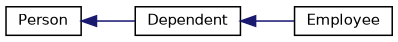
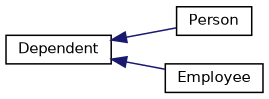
  digraph {
    rankdir=LR
    node [color=black fillcolor=white fontname=Helvetica fontsize=10 shape=record style=filled]
    edge [color=midnightblue dir=back fontname=Helvetica fontsize=10 labelfontname=Helvetica labelfontsize=10 style=solid]
    n1 [height=0.2 label=Person width=0.4]
    n2 [height=0.2 label=Dependent width=0.4]
    n3 [height=0.2 label=Employee width=0.4]
-   n1 -> n2
+   n2 -> n1
    n2 -> n3
  }
